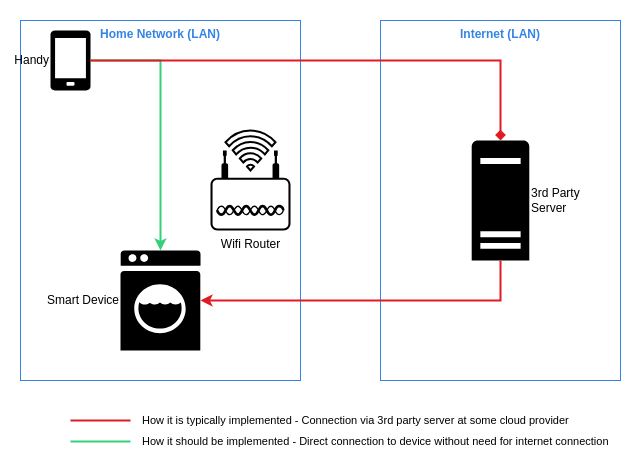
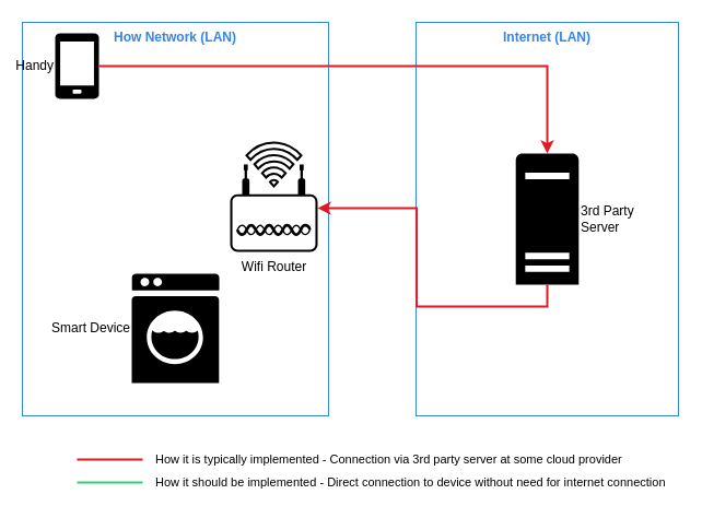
  <mxCell id="0" />
  <mxCell id="1" parent="0" />
  <mxCell id="2" value="Internet (LAN)" style="rounded=0;whiteSpace=wrap;html=1;container=1;recursiveResize=0;collapsible=0;labelPosition=center;verticalLabelPosition=middle;align=center;verticalAlign=top;fillColor=none;strokeColor=#3584e4;fontColor=#3584e4;fontStyle=1;strokeWidth=1;" vertex="1" parent="1"><mxGeometry x="380" y="20" width="240" height="360" as="geometry" /></mxCell>
  <mxCell id="3" value="3rd Party&lt;br&gt;Server" style="sketch=0;aspect=fixed;pointerEvents=1;shadow=0;dashed=0;html=1;strokeColor=none;labelPosition=right;verticalLabelPosition=middle;verticalAlign=middle;align=left;fillColor=#000000;shape=mxgraph.mscae.enterprise.server_generic" vertex="1" parent="2"><mxGeometry x="91.2" y="120" width="57.6" height="120" as="geometry" /></mxCell>
- <mxCell id="4" value="Home Network (LAN)" style="rounded=0;whiteSpace=wrap;html=1;container=1;recursiveResize=0;collapsible=0;labelPosition=center;verticalLabelPosition=middle;align=center;verticalAlign=top;fillColor=none;strokeColor=#3584e4;fontColor=#3584e4;fontStyle=1;strokeWidth=1;" vertex="1" parent="1"><mxGeometry x="20" y="20" width="280" height="360" as="geometry" /></mxCell>
- <mxCell id="5" style="edgeStyle=orthogonalEdgeStyle;rounded=0;orthogonalLoop=1;jettySize=auto;html=1;entryX=0.5;entryY=0;entryDx=0;entryDy=0;entryPerimeter=0;strokeColor=#33d17a;strokeWidth=2;" edge="1" parent="4" source="6" target="7"><mxGeometry relative="1" as="geometry" /></mxCell>
+ <mxCell id="4" value="How Network (LAN)" style="rounded=0;whiteSpace=wrap;html=1;container=1;recursiveResize=0;collapsible=0;labelPosition=center;verticalLabelPosition=middle;align=center;verticalAlign=top;fillColor=none;strokeColor=#3584e4;fontColor=#3584e4;fontStyle=1;strokeWidth=1;" vertex="1" parent="1"><mxGeometry x="20" y="20" width="280" height="360" as="geometry" /></mxCell>
  <mxCell id="6" value="Handy" style="sketch=0;pointerEvents=1;shadow=0;dashed=0;html=1;strokeColor=none;fillColor=#000000;labelPosition=left;verticalLabelPosition=middle;verticalAlign=middle;outlineConnect=0;align=right;shape=mxgraph.office.devices.cell_phone_generic;" vertex="1" parent="4"><mxGeometry x="30" y="10" width="40" height="60" as="geometry" /></mxCell>
  <mxCell id="7" value="Smart Device" style="shape=mxgraph.signs.tech.washing_machine;html=1;pointerEvents=1;fillColor=#000000;strokeColor=none;verticalLabelPosition=middle;verticalAlign=middle;align=right;sketch=0;labelPosition=left;" vertex="1" parent="4"><mxGeometry x="100" y="230" width="80" height="100" as="geometry" /></mxCell>
  <mxCell id="8" value="Wifi Router" style="points=[[0.03,0.36,0],[0.18,0,0],[0.5,0.34,0],[0.82,0,0],[0.97,0.36,0],[1,0.67,0],[0.975,0.975,0],[0.5,1,0],[0.025,0.975,0],[0,0.67,0]];verticalLabelPosition=bottom;sketch=0;html=1;verticalAlign=top;aspect=fixed;align=center;pointerEvents=1;shape=mxgraph.cisco19.wireless_access_point;fillColor=#000000;strokeColor=none;" vertex="1" parent="4"><mxGeometry x="190" y="130" width="80" height="80" as="geometry" /></mxCell>
  <mxCell id="9" value="" style="html=1;verticalLabelPosition=bottom;align=center;labelBackgroundColor=#ffffff;verticalAlign=top;strokeWidth=2;strokeColor=#000000;shadow=0;dashed=0;shape=mxgraph.ios7.icons.wifi;pointerEvents=1" vertex="1" parent="4"><mxGeometry x="205" y="110" width="50" height="40" as="geometry" /></mxCell>
- <mxCell id="10" style="edgeStyle=orthogonalEdgeStyle;rounded=0;orthogonalLoop=1;jettySize=auto;html=1;entryX=0.5;entryY=0;entryDx=0;entryDy=0;entryPerimeter=0;fillColor=#d5e8d4;strokeColor=#e01b24;strokeWidth=2;endArrow=diamond;" edge="1" parent="1" source="6" target="3"><mxGeometry relative="1" as="geometry" /></mxCell>
- <mxCell id="11" style="edgeStyle=orthogonalEdgeStyle;rounded=0;orthogonalLoop=1;jettySize=auto;html=1;exitX=0.5;exitY=1;exitDx=0;exitDy=0;exitPerimeter=0;fillColor=#f8cecc;strokeColor=#e01b24;strokeWidth=2;" edge="1" parent="1" source="3" target="7"><mxGeometry relative="1" as="geometry" /></mxCell>
+ <mxCell id="10" style="edgeStyle=orthogonalEdgeStyle;rounded=0;orthogonalLoop=1;jettySize=auto;html=1;entryX=0.5;entryY=0;entryDx=0;entryDy=0;entryPerimeter=0;fillColor=#d5e8d4;strokeColor=#e01b24;strokeWidth=2;" edge="1" parent="1" source="6" target="3"><mxGeometry relative="1" as="geometry" /></mxCell>
+ <mxCell id="11" style="edgeStyle=orthogonalEdgeStyle;rounded=0;orthogonalLoop=1;jettySize=auto;html=1;exitX=0.5;exitY=1;exitDx=0;exitDy=0;exitPerimeter=0;fillColor=#f8cecc;strokeColor=#e01b24;strokeWidth=2;" edge="1" parent="1" source="3" target="8"><mxGeometry relative="1" as="geometry" /></mxCell>
  <mxCell id="12" value="How it is typically implemented - Connection via 3rd party server at some cloud provider" style="endArrow=none;html=1;rounded=0;strokeColor=#e01b24;labelPosition=right;verticalLabelPosition=middle;align=left;verticalAlign=middle;strokeWidth=2;" edge="1" parent="1"><mxGeometry x="1" y="10" width="50" height="50" relative="1" as="geometry"><mxPoint x="70" y="420" as="sourcePoint" /><mxPoint x="130" y="420" as="targetPoint" /><mxPoint x="10" y="10" as="offset" /></mxGeometry></mxCell>
  <mxCell id="13" value="How it should be implemented - Direct connection to device without need for internet connection" style="endArrow=none;html=1;rounded=0;strokeColor=#33d17a;labelPosition=right;verticalLabelPosition=middle;align=left;verticalAlign=middle;strokeWidth=2;" edge="1" parent="1"><mxGeometry x="1" y="10" width="50" height="50" relative="1" as="geometry"><mxPoint x="70" y="441" as="sourcePoint" /><mxPoint x="130" y="441" as="targetPoint" /><mxPoint x="10" y="10" as="offset" /></mxGeometry></mxCell>
